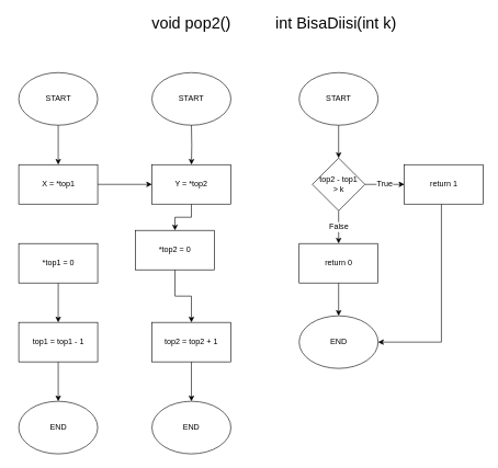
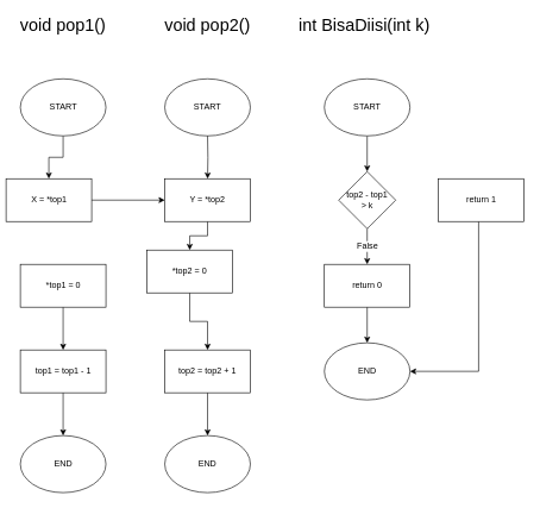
  <mxCell id="0" />
  <mxCell id="1" parent="0" />
  <mxCell id="2" value="" style="edgeStyle=orthogonalEdgeStyle;rounded=0;orthogonalLoop=1;jettySize=auto;html=1;fontSize=24;" parent="1" source="3" target="11" edge="1"><mxGeometry relative="1" as="geometry" /></mxCell>
  <mxCell id="3" value="START" style="ellipse;whiteSpace=wrap;html=1;" parent="1" vertex="1"><mxGeometry x="27.5" y="110" width="120" height="80" as="geometry" /></mxCell>
  <mxCell id="4" value="START" style="ellipse;whiteSpace=wrap;html=1;" parent="1" vertex="1"><mxGeometry x="230" y="110" width="120" height="80" as="geometry" /></mxCell>
+ <mxCell id="5" value="void pop1()" style="text;html=1;strokeColor=none;fillColor=none;align=center;verticalAlign=middle;whiteSpace=wrap;rounded=0;fontSize=24;" parent="1" vertex="1"><mxGeometry x="20" y="20" width="135" height="30" as="geometry" /></mxCell>
  <mxCell id="6" value="void pop2()" style="text;html=1;strokeColor=none;fillColor=none;align=center;verticalAlign=middle;whiteSpace=wrap;rounded=0;fontSize=24;" parent="1" vertex="1"><mxGeometry x="198.13" y="20" width="183.75" height="30" as="geometry" /></mxCell>
  <mxCell id="7" value="" style="edgeStyle=orthogonalEdgeStyle;rounded=0;orthogonalLoop=1;jettySize=auto;html=1;fontSize=24;" parent="1" source="8" target="27" edge="1"><mxGeometry relative="1" as="geometry" /></mxCell>
  <mxCell id="8" value="START" style="ellipse;whiteSpace=wrap;html=1;" parent="1" vertex="1"><mxGeometry x="453.75" y="110" width="120" height="80" as="geometry" /></mxCell>
  <mxCell id="9" value="int BisaDiisi(int k)" style="text;html=1;strokeColor=none;fillColor=none;align=center;verticalAlign=middle;whiteSpace=wrap;rounded=0;fontSize=24;" parent="1" vertex="1"><mxGeometry x="405" y="20" width="210" height="30" as="geometry" /></mxCell>
  <mxCell id="10" value="" style="edgeStyle=orthogonalEdgeStyle;rounded=0;orthogonalLoop=1;jettySize=auto;html=1;fontSize=24;" parent="1" source="11" target="19" edge="1"><mxGeometry relative="1" as="geometry" /></mxCell>
- <mxCell id="11" value="X = *top1" style="whiteSpace=wrap;html=1;" parent="1" vertex="1"><mxGeometry x="27.5" y="250" width="120" height="60" as="geometry" /></mxCell>
+ <mxCell id="11" value="X = *top1" style="whiteSpace=wrap;html=1;" parent="1" vertex="1"><mxGeometry x="7.5" y="250" width="120" height="60" as="geometry" /></mxCell>
  <mxCell id="12" value="" style="edgeStyle=orthogonalEdgeStyle;rounded=0;orthogonalLoop=1;jettySize=auto;html=1;fontSize=24;" parent="1" source="13" target="15" edge="1"><mxGeometry relative="1" as="geometry" /></mxCell>
  <mxCell id="13" value="*top1 = 0" style="whiteSpace=wrap;html=1;" parent="1" vertex="1"><mxGeometry x="27.5" y="370" width="120" height="60" as="geometry" /></mxCell>
  <mxCell id="14" value="" style="edgeStyle=orthogonalEdgeStyle;rounded=0;orthogonalLoop=1;jettySize=auto;html=1;fontSize=24;" parent="1" source="15" target="16" edge="1"><mxGeometry relative="1" as="geometry" /></mxCell>
  <mxCell id="15" value="top1 = top1 - 1" style="whiteSpace=wrap;html=1;" parent="1" vertex="1"><mxGeometry x="27.5" y="490" width="120" height="60" as="geometry" /></mxCell>
  <mxCell id="16" value="END" style="ellipse;whiteSpace=wrap;html=1;" parent="1" vertex="1"><mxGeometry x="27.5" y="610" width="120" height="80" as="geometry" /></mxCell>
  <mxCell id="17" value="" style="edgeStyle=orthogonalEdgeStyle;rounded=0;orthogonalLoop=1;jettySize=auto;html=1;fontSize=24;" parent="1" target="19" edge="1"><mxGeometry relative="1" as="geometry"><mxPoint x="290" y="190" as="sourcePoint" /></mxGeometry></mxCell>
  <mxCell id="18" value="" style="edgeStyle=orthogonalEdgeStyle;rounded=0;orthogonalLoop=1;jettySize=auto;html=1;fontSize=24;" parent="1" source="19" target="21" edge="1"><mxGeometry relative="1" as="geometry" /></mxCell>
  <mxCell id="19" value="Y = *top2" style="whiteSpace=wrap;html=1;" parent="1" vertex="1"><mxGeometry x="230" y="250" width="120" height="60" as="geometry" /></mxCell>
  <mxCell id="20" value="" style="edgeStyle=orthogonalEdgeStyle;rounded=0;orthogonalLoop=1;jettySize=auto;html=1;fontSize=24;" parent="1" source="21" target="23" edge="1"><mxGeometry relative="1" as="geometry" /></mxCell>
  <mxCell id="21" value="*top2 = 0" style="whiteSpace=wrap;html=1;" parent="1" vertex="1"><mxGeometry x="205" y="350" width="120" height="60" as="geometry" /></mxCell>
  <mxCell id="22" value="" style="edgeStyle=orthogonalEdgeStyle;rounded=0;orthogonalLoop=1;jettySize=auto;html=1;fontSize=24;" parent="1" source="23" target="24" edge="1"><mxGeometry relative="1" as="geometry" /></mxCell>
  <mxCell id="23" value="top2 = top2 + 1" style="whiteSpace=wrap;html=1;" parent="1" vertex="1"><mxGeometry x="230" y="490" width="120" height="60" as="geometry" /></mxCell>
  <mxCell id="24" value="END" style="ellipse;whiteSpace=wrap;html=1;" parent="1" vertex="1"><mxGeometry x="230" y="610" width="120" height="80" as="geometry" /></mxCell>
- <mxCell id="25" value="True" style="edgeStyle=orthogonalEdgeStyle;rounded=0;orthogonalLoop=1;jettySize=auto;html=1;fontSize=12;" parent="1" source="27" target="29" edge="1"><mxGeometry relative="1" as="geometry" /></mxCell>
  <mxCell id="26" value="False" style="edgeStyle=orthogonalEdgeStyle;rounded=0;orthogonalLoop=1;jettySize=auto;html=1;fontSize=12;" parent="1" source="27" target="31" edge="1"><mxGeometry relative="1" as="geometry" /></mxCell>
  <mxCell id="27" value="top2 - top1&lt;br&gt;&amp;gt; k" style="rhombus;whiteSpace=wrap;html=1;" parent="1" vertex="1"><mxGeometry x="473.75" y="240" width="80" height="80" as="geometry" /></mxCell>
  <mxCell id="28" style="edgeStyle=orthogonalEdgeStyle;rounded=0;orthogonalLoop=1;jettySize=auto;html=1;entryX=1;entryY=0.5;entryDx=0;entryDy=0;fontSize=12;" parent="1" source="29" target="32" edge="1"><mxGeometry relative="1" as="geometry"><Array as="points"><mxPoint x="670" y="520" /></Array></mxGeometry></mxCell>
  <mxCell id="29" value="return 1" style="whiteSpace=wrap;html=1;" parent="1" vertex="1"><mxGeometry x="613.75" y="250" width="120" height="60" as="geometry" /></mxCell>
  <mxCell id="30" value="" style="edgeStyle=orthogonalEdgeStyle;rounded=0;orthogonalLoop=1;jettySize=auto;html=1;fontSize=12;" parent="1" source="31" target="32" edge="1"><mxGeometry relative="1" as="geometry" /></mxCell>
  <mxCell id="31" value="return 0" style="whiteSpace=wrap;html=1;" parent="1" vertex="1"><mxGeometry x="453.75" y="370" width="120" height="60" as="geometry" /></mxCell>
  <mxCell id="32" value="END" style="ellipse;whiteSpace=wrap;html=1;" parent="1" vertex="1"><mxGeometry x="453.75" y="480" width="120" height="80" as="geometry" /></mxCell>
